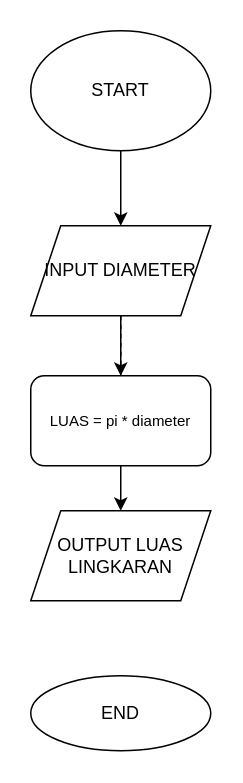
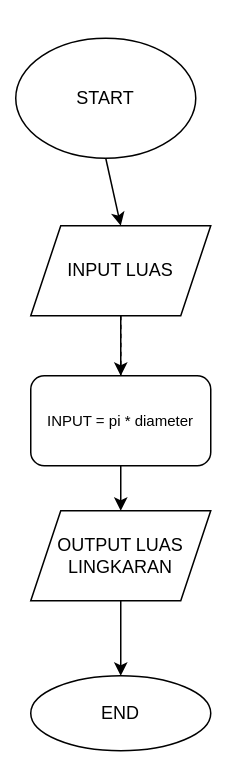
  <mxCell id="0" />
  <mxCell id="1" parent="0" />
- <mxCell id="2" value="START" style="ellipse;whiteSpace=wrap;html=1;" vertex="1" parent="1"><mxGeometry x="20" y="20" width="120" height="80" as="geometry" /></mxCell>
+ <mxCell id="2" value="START" style="ellipse;whiteSpace=wrap;html=1;" vertex="1" parent="1"><mxGeometry x="10" y="25" width="120" height="80" as="geometry" /></mxCell>
  <mxCell id="3" value="" style="endArrow=classic;html=1;rounded=0;exitX=0.5;exitY=1;exitDx=0;exitDy=0;" edge="1" parent="1" source="2"><mxGeometry width="50" height="50" relative="1" as="geometry"><mxPoint x="100" y="170" as="sourcePoint" /><mxPoint x="80" y="150" as="targetPoint" /></mxGeometry></mxCell>
  <mxCell id="4" style="edgeStyle=orthogonalEdgeStyle;rounded=0;orthogonalLoop=1;jettySize=auto;html=1;exitX=0.5;exitY=1;exitDx=0;exitDy=0;entryX=0.5;entryY=0;entryDx=0;entryDy=0;dashed=1;" edge="1" parent="1" source="5" target="8"><mxGeometry relative="1" as="geometry" /></mxCell>
- <mxCell id="5" value="INPUT DIAMETER" style="shape=parallelogram;perimeter=parallelogramPerimeter;whiteSpace=wrap;html=1;fixedSize=1;" vertex="1" parent="1"><mxGeometry x="20" y="150" width="120" height="60" as="geometry" /></mxCell>
+ <mxCell id="5" value="INPUT LUAS" style="shape=parallelogram;perimeter=parallelogramPerimeter;whiteSpace=wrap;html=1;fixedSize=1;" vertex="1" parent="1"><mxGeometry x="20" y="150" width="120" height="60" as="geometry" /></mxCell>
  <mxCell id="6" value="" style="endArrow=classic;html=1;rounded=0;exitX=0.5;exitY=1;exitDx=0;exitDy=0;entryX=0.5;entryY=0;entryDx=0;entryDy=0;" edge="1" parent="1" source="5"><mxGeometry width="50" height="50" relative="1" as="geometry"><mxPoint x="50" y="270" as="sourcePoint" /><mxPoint x="80" y="260" as="targetPoint" /></mxGeometry></mxCell>
  <mxCell id="7" style="edgeStyle=orthogonalEdgeStyle;rounded=0;orthogonalLoop=1;jettySize=auto;html=1;exitX=0.5;exitY=1;exitDx=0;exitDy=0;entryX=0.5;entryY=0;entryDx=0;entryDy=0;" edge="1" parent="1" source="8" target="11"><mxGeometry relative="1" as="geometry" /></mxCell>
- <mxCell id="8" value="&lt;font style=&quot;font-size: 10px;&quot;&gt;LUAS = pi * diameter&lt;/font&gt;" style="rounded=1;whiteSpace=wrap;html=1;" vertex="1" parent="1"><mxGeometry x="20" y="250" width="120" height="60" as="geometry" /></mxCell>
+ <mxCell id="8" value="&lt;font style=&quot;font-size: 10px;&quot;&gt;INPUT = pi * diameter&lt;/font&gt;" style="rounded=1;whiteSpace=wrap;html=1;" vertex="1" parent="1"><mxGeometry x="20" y="250" width="120" height="60" as="geometry" /></mxCell>
  <mxCell id="9" value="END" style="ellipse;whiteSpace=wrap;html=1;" vertex="1" parent="1"><mxGeometry x="20" y="450" width="120" height="50" as="geometry" /></mxCell>
+ <mxCell id="10" style="edgeStyle=orthogonalEdgeStyle;rounded=0;orthogonalLoop=1;jettySize=auto;html=1;exitX=0.5;exitY=1;exitDx=0;exitDy=0;entryX=0.5;entryY=0;entryDx=0;entryDy=0;" edge="1" parent="1" source="11" target="9"><mxGeometry relative="1" as="geometry" /></mxCell>
  <mxCell id="11" value="OUTPUT LUAS LINGKARAN" style="shape=parallelogram;perimeter=parallelogramPerimeter;whiteSpace=wrap;html=1;fixedSize=1;" vertex="1" parent="1"><mxGeometry x="20" y="340" width="120" height="60" as="geometry" /></mxCell>
